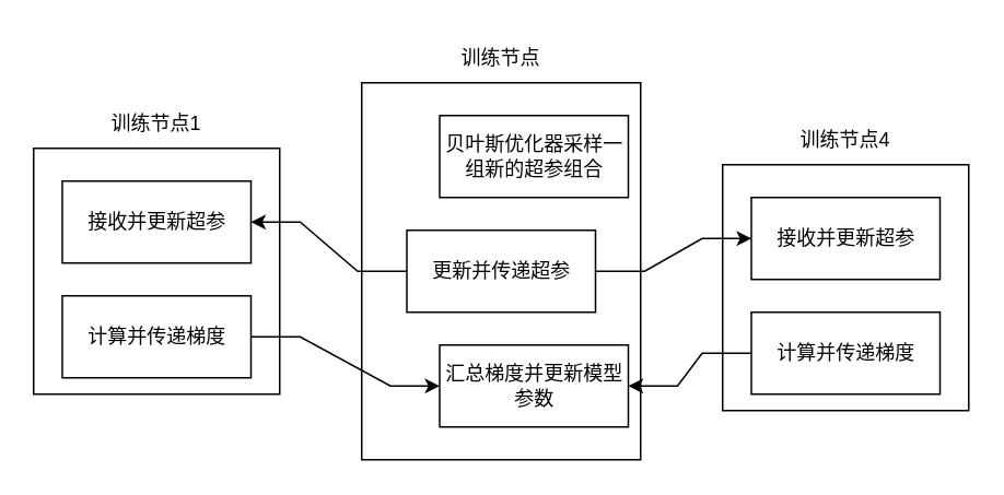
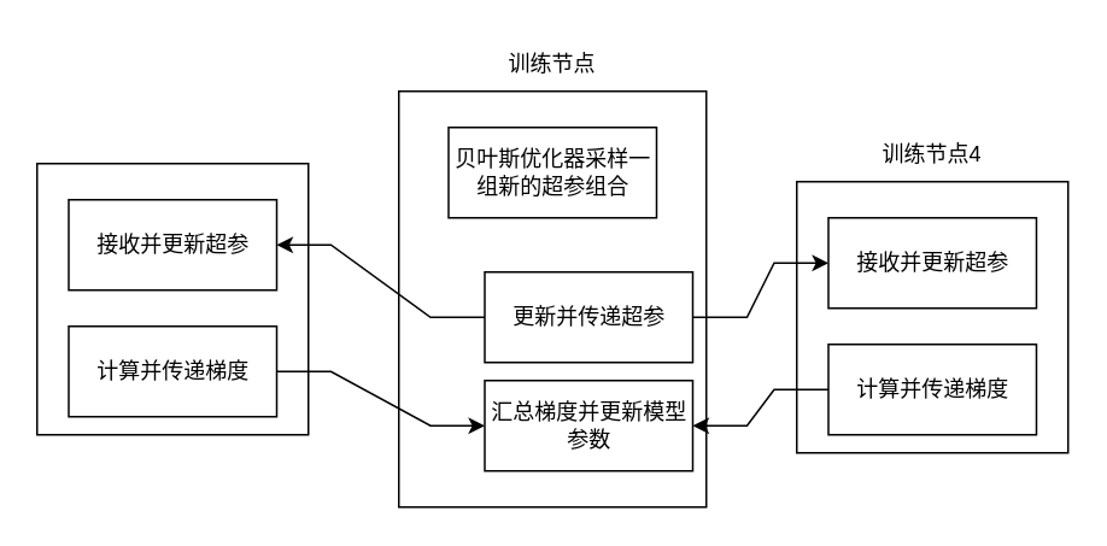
  <mxCell id="0" />
  <mxCell id="1" parent="0" />
  <mxCell id="2" value="" style="rounded=0;whiteSpace=wrap;html=1;" vertex="1" parent="1"><mxGeometry x="220" y="50" width="170" height="230" as="geometry" /></mxCell>
  <mxCell id="3" value="" style="rounded=0;whiteSpace=wrap;html=1;" vertex="1" parent="1"><mxGeometry x="440" y="100" width="150" height="150" as="geometry" /></mxCell>
  <mxCell id="4" value="" style="rounded=0;whiteSpace=wrap;html=1;" vertex="1" parent="1"><mxGeometry x="20" y="90" width="150" height="150" as="geometry" /></mxCell>
- <mxCell id="5" value="贝叶斯优化器采样一组新的超参组合" style="rounded=0;whiteSpace=wrap;html=1;" vertex="1" parent="1"><mxGeometry x="267.5" y="70" width="115" height="50" as="geometry" /></mxCell>
+ <mxCell id="5" value="贝叶斯优化器采样一组新的超参组合" style="rounded=0;whiteSpace=wrap;html=1;" vertex="1" parent="1"><mxGeometry x="247.5" y="70" width="115" height="50" as="geometry" /></mxCell>
  <mxCell id="6" style="edgeStyle=entityRelationEdgeStyle;rounded=0;orthogonalLoop=1;jettySize=auto;html=1;exitX=0;exitY=0.5;exitDx=0;exitDy=0;entryX=1;entryY=0.5;entryDx=0;entryDy=0;" edge="1" parent="1" source="8" target="10"><mxGeometry relative="1" as="geometry" /></mxCell>
  <mxCell id="7" style="edgeStyle=entityRelationEdgeStyle;rounded=0;orthogonalLoop=1;jettySize=auto;html=1;exitX=1;exitY=0.5;exitDx=0;exitDy=0;entryX=0;entryY=0.5;entryDx=0;entryDy=0;" edge="1" parent="1" source="8" target="13"><mxGeometry relative="1" as="geometry" /></mxCell>
- <mxCell id="8" value="更新并传递超参" style="rounded=0;whiteSpace=wrap;html=1;" vertex="1" parent="1"><mxGeometry x="247.5" y="140" width="115" height="50" as="geometry" /></mxCell>
+ <mxCell id="8" value="更新并传递超参" style="rounded=0;whiteSpace=wrap;html=1;" vertex="1" parent="1"><mxGeometry x="267.5" y="150" width="115" height="50" as="geometry" /></mxCell>
  <mxCell id="9" value="汇总梯度并更新模型参数" style="rounded=0;whiteSpace=wrap;html=1;" vertex="1" parent="1"><mxGeometry x="267.5" y="210" width="115" height="50" as="geometry" /></mxCell>
  <mxCell id="10" value="接收并更新超参" style="rounded=0;whiteSpace=wrap;html=1;" vertex="1" parent="1"><mxGeometry x="37.5" y="110" width="115" height="50" as="geometry" /></mxCell>
  <mxCell id="11" style="edgeStyle=entityRelationEdgeStyle;rounded=0;orthogonalLoop=1;jettySize=auto;html=1;exitX=1;exitY=0.5;exitDx=0;exitDy=0;entryX=0;entryY=0.5;entryDx=0;entryDy=0;" edge="1" parent="1" source="12" target="9"><mxGeometry relative="1" as="geometry" /></mxCell>
  <mxCell id="12" value="计算并传递梯度" style="rounded=0;whiteSpace=wrap;html=1;" vertex="1" parent="1"><mxGeometry x="37.5" y="180" width="115" height="50" as="geometry" /></mxCell>
  <mxCell id="13" value="接收并更新超参" style="rounded=0;whiteSpace=wrap;html=1;" vertex="1" parent="1"><mxGeometry x="457.5" y="120" width="115" height="50" as="geometry" /></mxCell>
  <mxCell id="14" style="edgeStyle=entityRelationEdgeStyle;rounded=0;orthogonalLoop=1;jettySize=auto;html=1;exitX=0;exitY=0.5;exitDx=0;exitDy=0;entryX=1;entryY=0.5;entryDx=0;entryDy=0;" edge="1" parent="1" source="15" target="9"><mxGeometry relative="1" as="geometry" /></mxCell>
  <mxCell id="15" value="计算并传递梯度" style="rounded=0;whiteSpace=wrap;html=1;" vertex="1" parent="1"><mxGeometry x="457.5" y="190" width="115" height="50" as="geometry" /></mxCell>
- <mxCell id="16" value="训练节点1" style="text;html=1;strokeColor=none;fillColor=none;align=center;verticalAlign=middle;whiteSpace=wrap;rounded=0;" vertex="1" parent="1"><mxGeometry x="65" y="60" width="60" height="30" as="geometry" /></mxCell>
  <mxCell id="17" value="训练节点" style="text;html=1;strokeColor=none;fillColor=none;align=center;verticalAlign=middle;whiteSpace=wrap;rounded=0;" vertex="1" parent="1"><mxGeometry x="275" y="20" width="60" height="30" as="geometry" /></mxCell>
  <mxCell id="18" value="训练节点4" style="text;html=1;strokeColor=none;fillColor=none;align=center;verticalAlign=middle;whiteSpace=wrap;rounded=0;" vertex="1" parent="1"><mxGeometry x="485" y="70" width="60" height="30" as="geometry" /></mxCell>
